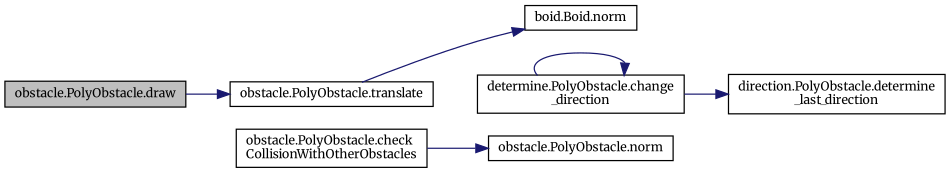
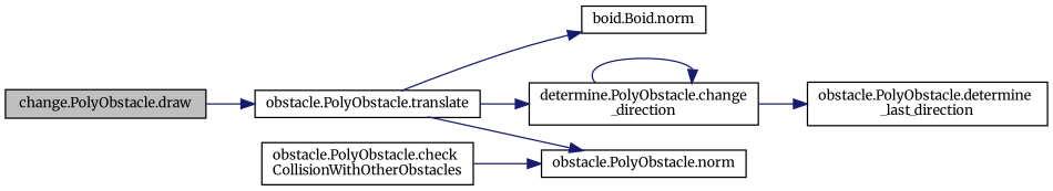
  digraph {
    fontname=Merriweather
    rankdir=LR
    node [color=black fillcolor=white fontname=Merriweather fontsize=10 shape=record style=filled]
    edge [color=midnightblue fontname=Merriweather fontsize=10 labelfontname=Helvetica labelfontsize=10 style=solid]
-   n1 [fillcolor=grey75 fontcolor=black height=0.2 label="obstacle.PolyObstacle.draw" width=0.4]
+   n1 [fillcolor=grey75 fontcolor=black height=0.2 label="change.PolyObstacle.draw" width=0.4]
    n2 [height=0.2 label="obstacle.PolyObstacle.translate" width=0.4]
    n3 [height=0.2 label="boid.Boid.norm" width=0.4]
    n4 [height=0.2 label="obstacle.PolyObstacle.norm" width=0.4]
    n5 [height=0.2 label="determine.PolyObstacle.change\l_direction" width=0.4]
    n6 [height=0.2 label="obstacle.PolyObstacle.check\lCollisionWithOtherObstacles" width=0.4]
-   n7 [height=0.2 label="direction.PolyObstacle.determine\l_last_direction" width=0.4]
+   n7 [height=0.2 label="obstacle.PolyObstacle.determine\l_last_direction" width=0.4]
    n1 -> n2
    n2 -> n3
+   n2 -> n4
+   n2 -> n5
    n5 -> n5
    n5 -> n7
    n6 -> n4
  }
